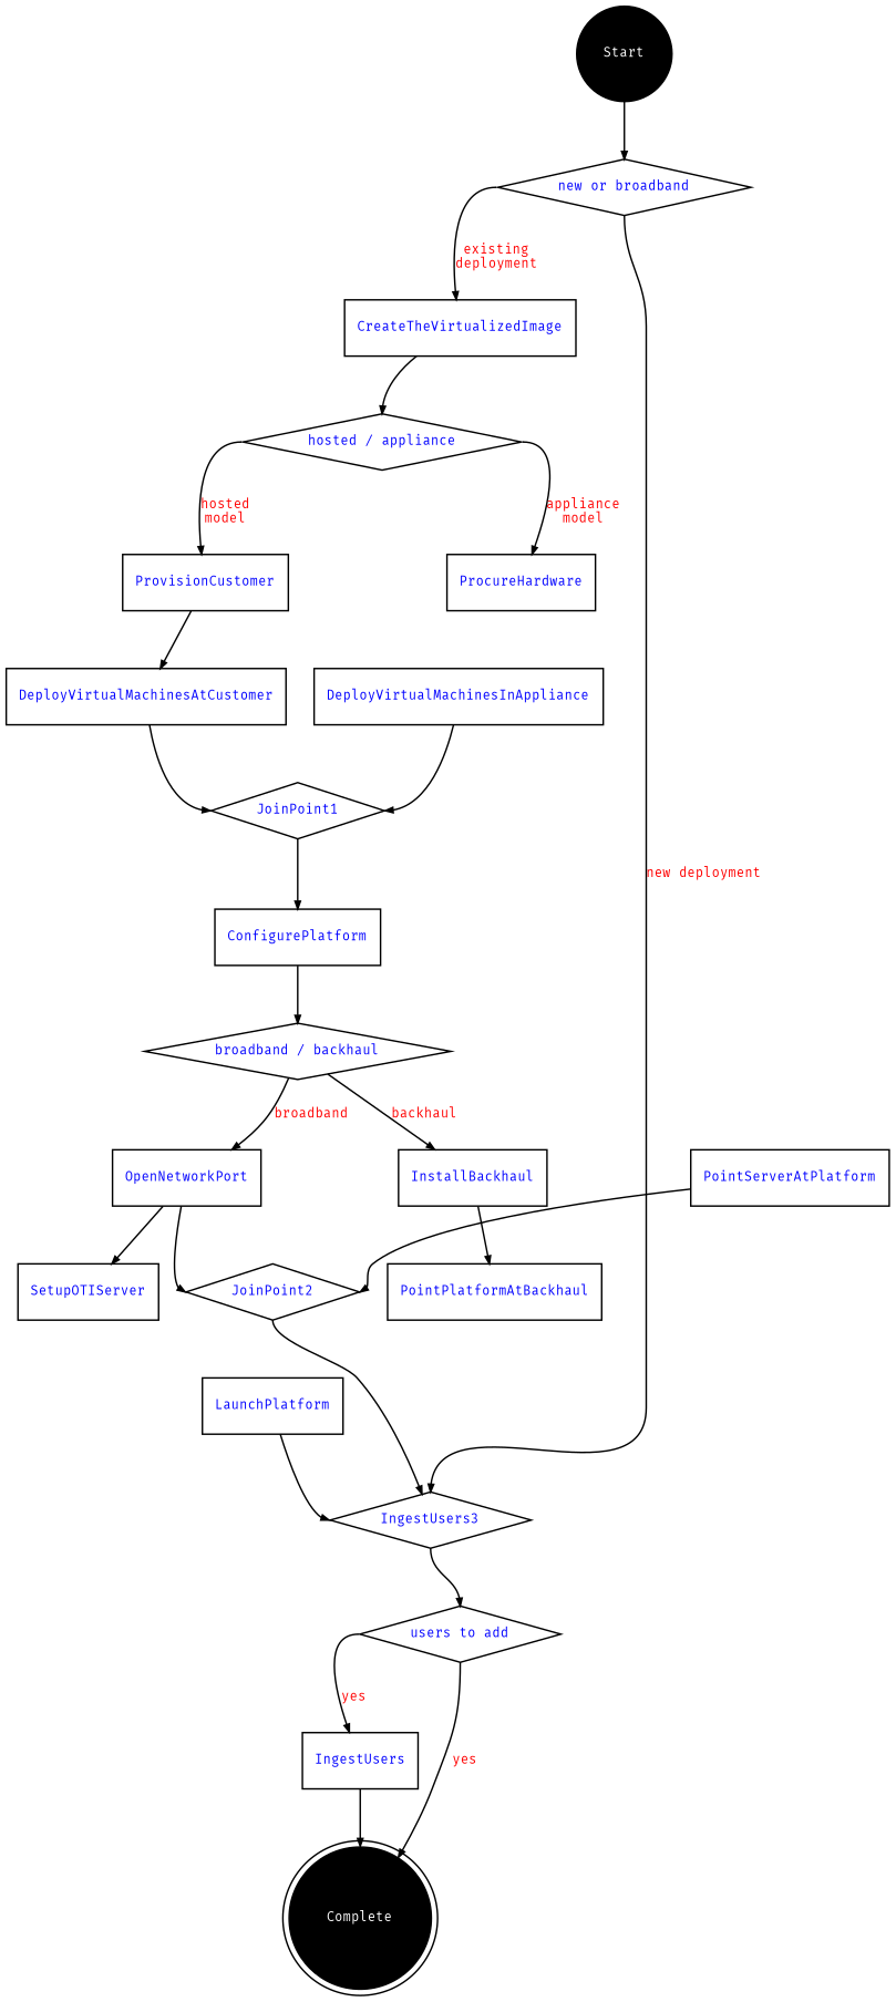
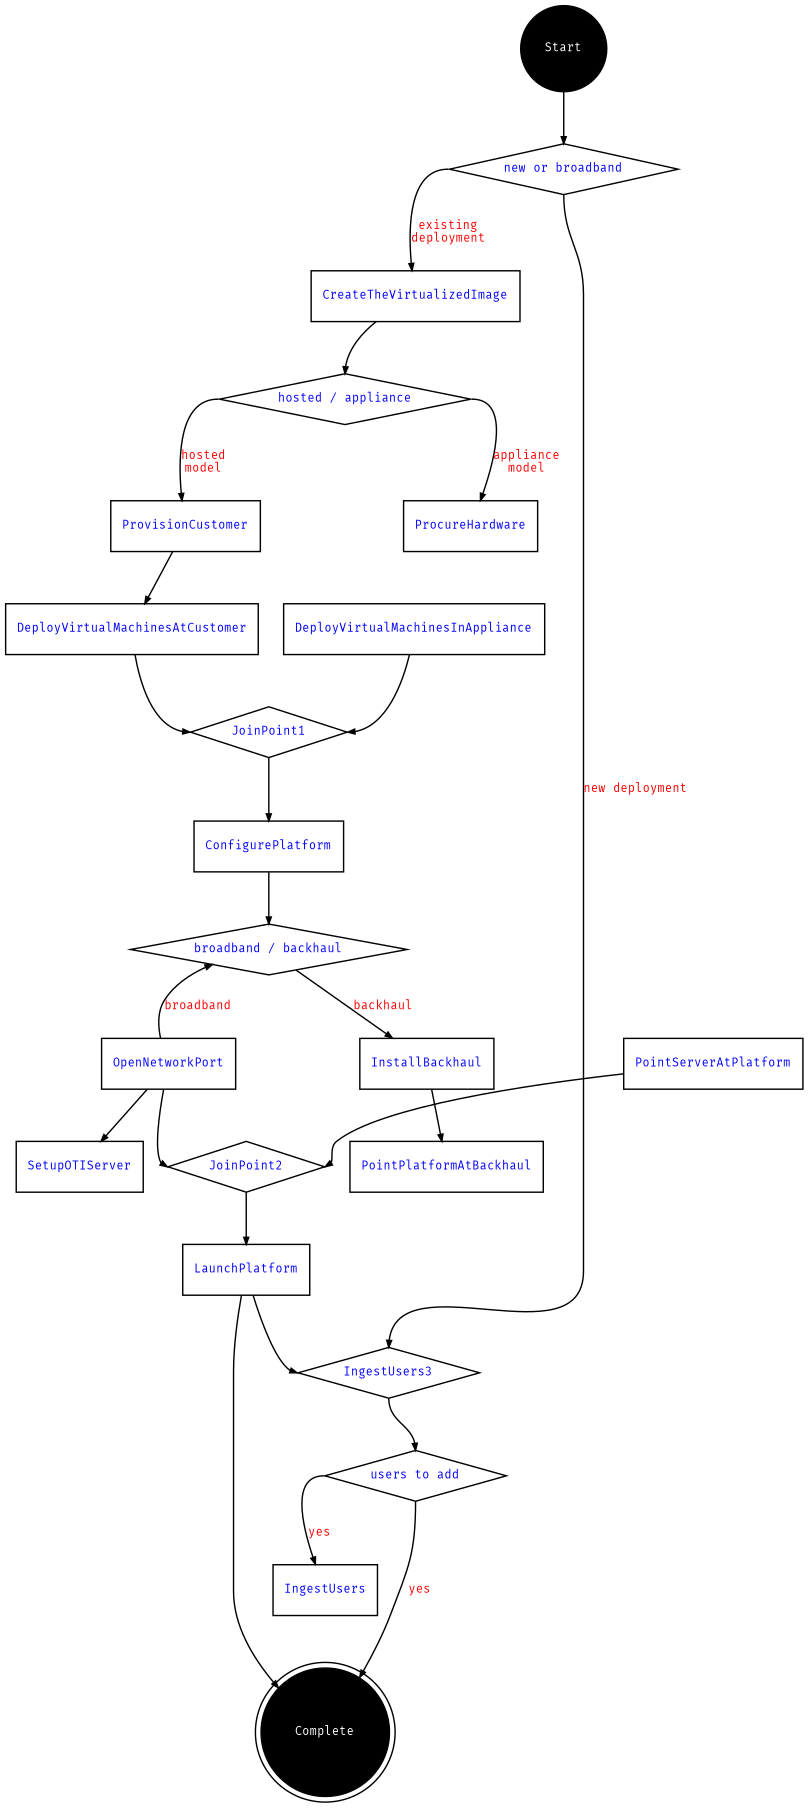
  digraph {
    bgcolor=white
    fontcolor=blue
    fontname=Arial
    fontsize=8
    node [fontcolor=blue fontname="Fira Code" fontsize=8 shape=box]
    edge [arrowsize=0.5 fontcolor=red fontname="Fira Code" fontsize=8 labeldistance=0.0]
    Start [color=black fontcolor=white shape=circle style=filled width=0.25]
    n2 [label="new or broadband" shape=diamond]
    CreateTheVirtualizedImage
    n4 [label=IngestUsers3 shape=diamond]
    n5 [label="hosted / appliance" shape=diamond]
    n6 [label="users to add" shape=diamond]
    ProvisionCustomer
    ProcureHardware
    DeployVirtualMachinesAtCustomer
    JoinPoint1 [shape=diamond]
    ConfigurePlatform
    DeployVirtualMachinesInAppliance
    n13 [label="broadband / backhaul" shape=diamond]
    OpenNetworkPort
    InstallBackhaul
    SetupOTIServer
    JoinPoint2 [shape=diamond]
    LaunchPlatform
    PointPlatformAtBackhaul
    PointServerAtPlatform
    IngestUsers
    Complete [color=black fontcolor=white shape=doublecircle style=filled width=0.25]
    Start -> n2 [headport=n]
    n2 -> CreateTheVirtualizedImage [label="existing\ndeployment" tailport=w]
    n2 -> n4 [headport=n label="new deployment" tailport=s]
    CreateTheVirtualizedImage -> n5 [headport=n]
    n4 -> n6 [headport=n tailport=s]
    n5 -> ProvisionCustomer [label="hosted\nmodel" tailport=w]
    n5 -> ProcureHardware [label="appliance\nmodel" tailport=e]
    n6 -> IngestUsers [label=yes tailport=w]
    n6 -> Complete [label=yes tailport=s]
    ProvisionCustomer -> DeployVirtualMachinesAtCustomer
    DeployVirtualMachinesAtCustomer -> JoinPoint1 [headport=w]
    JoinPoint1 -> ConfigurePlatform
    ConfigurePlatform -> n13
    DeployVirtualMachinesInAppliance -> JoinPoint1 [headport=e]
-   n13 -> OpenNetworkPort [label=broadband]
+   OpenNetworkPort -> n13 [label=broadband]
    n13 -> InstallBackhaul [label=backhaul]
    OpenNetworkPort -> SetupOTIServer
    OpenNetworkPort -> JoinPoint2 [headport=w]
    InstallBackhaul -> PointPlatformAtBackhaul
-   JoinPoint2 -> n4 [tailport=s]
+   JoinPoint2 -> LaunchPlatform [tailport=s]
    LaunchPlatform -> n4 [headport=w]
    PointServerAtPlatform -> JoinPoint2 [headport=e]
-   IngestUsers -> Complete
+   LaunchPlatform -> Complete
  }
